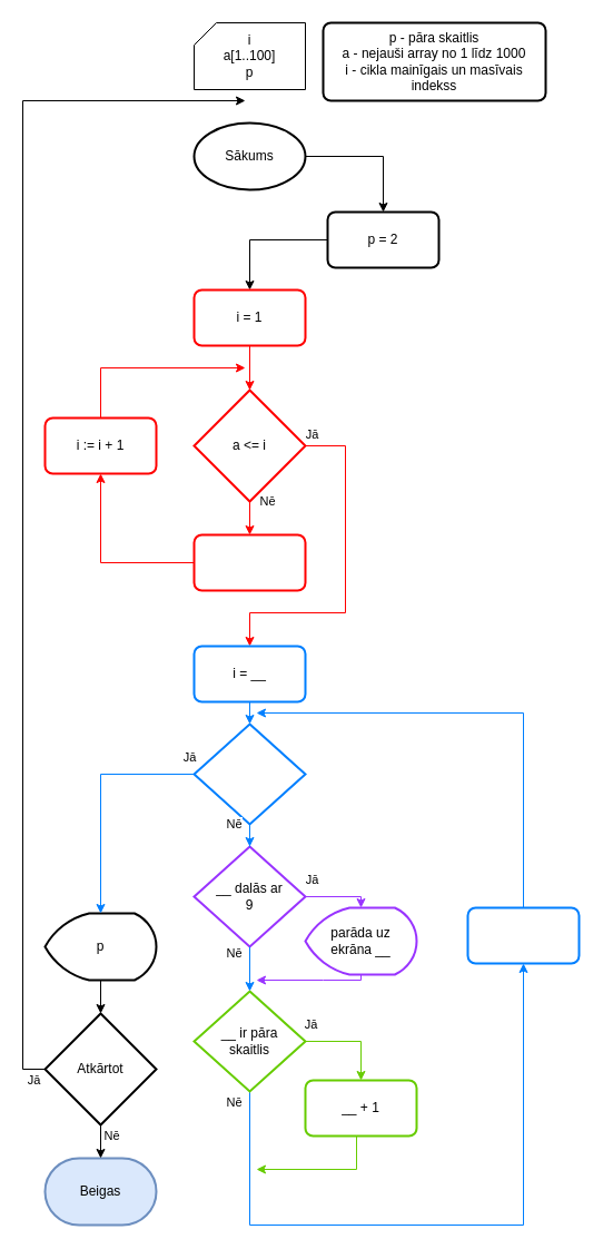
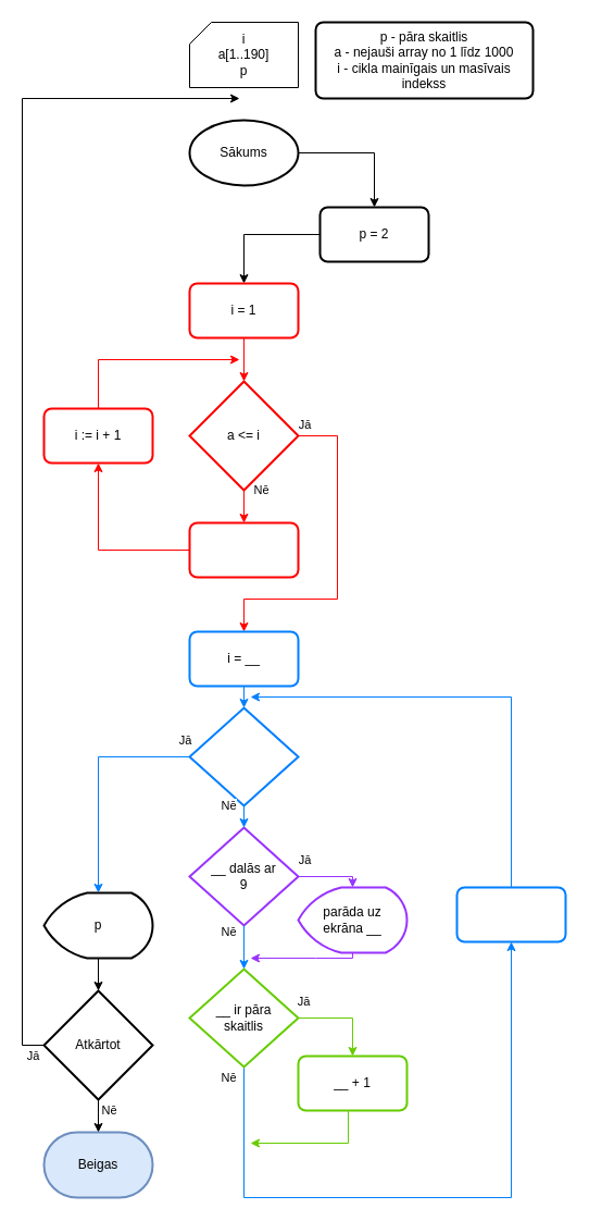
  <mxCell id="0" />
  <mxCell id="1" parent="0" />
- <mxCell id="2" value="i&lt;br&gt;a[1..100]&lt;br&gt;p" style="verticalLabelPosition=middle;verticalAlign=middle;html=1;shape=card;whiteSpace=wrap;size=20;arcSize=12;labelPosition=center;align=center;" parent="1" vertex="1"><mxGeometry x="174" y="20" width="100" height="60" as="geometry" /></mxCell>
+ <mxCell id="2" value="i&lt;br&gt;a[1..190]&lt;br&gt;p" style="verticalLabelPosition=middle;verticalAlign=middle;html=1;shape=card;whiteSpace=wrap;size=20;arcSize=12;labelPosition=center;align=center;" parent="1" vertex="1"><mxGeometry x="174" y="20" width="100" height="60" as="geometry" /></mxCell>
  <mxCell id="3" style="edgeStyle=orthogonalEdgeStyle;rounded=0;orthogonalLoop=1;jettySize=auto;html=1;entryX=0.5;entryY=0;entryDx=0;entryDy=0;" parent="1" source="4" target="6" edge="1"><mxGeometry relative="1" as="geometry" /></mxCell>
  <mxCell id="4" value="Sākums" style="strokeWidth=2;html=1;shape=mxgraph.flowchart.start_1;whiteSpace=wrap;" parent="1" vertex="1"><mxGeometry x="174" y="110" width="100" height="60" as="geometry" /></mxCell>
  <mxCell id="5" style="edgeStyle=orthogonalEdgeStyle;rounded=0;orthogonalLoop=1;jettySize=auto;html=1;entryX=0.5;entryY=0;entryDx=0;entryDy=0;" parent="1" source="6" target="7" edge="1"><mxGeometry relative="1" as="geometry" /></mxCell>
  <mxCell id="6" value="p = 2" style="rounded=1;whiteSpace=wrap;html=1;absoluteArcSize=1;arcSize=14;strokeWidth=2;" parent="1" vertex="1"><mxGeometry x="294" y="190" width="100" height="50" as="geometry" /></mxCell>
  <mxCell id="7" value="i = 1" style="rounded=1;whiteSpace=wrap;html=1;absoluteArcSize=1;arcSize=14;strokeWidth=2;strokeColor=#FF0000;" parent="1" vertex="1"><mxGeometry x="174" y="260" width="100" height="50" as="geometry" /></mxCell>
  <mxCell id="8" value="Nē" style="edgeStyle=orthogonalEdgeStyle;rounded=0;orthogonalLoop=1;jettySize=auto;html=1;entryX=0.5;entryY=0;entryDx=0;entryDy=0;strokeColor=#FF0000;" parent="1" source="10" target="13" edge="1"><mxGeometry x="-1" y="16" relative="1" as="geometry"><mxPoint as="offset" /></mxGeometry></mxCell>
  <mxCell id="9" value="Jā" style="edgeStyle=orthogonalEdgeStyle;rounded=0;orthogonalLoop=1;jettySize=auto;html=1;entryX=0.5;entryY=0;entryDx=0;entryDy=0;strokeColor=#FF0000;" parent="1" source="10" target="16" edge="1"><mxGeometry x="-0.96" y="10" relative="1" as="geometry"><mxPoint x="224" y="600" as="targetPoint" /><Array as="points"><mxPoint x="310" y="400" /><mxPoint x="310" y="550" /><mxPoint x="224" y="550" /></Array><mxPoint as="offset" /></mxGeometry></mxCell>
  <mxCell id="10" value="a &amp;lt;= i" style="strokeWidth=2;html=1;shape=mxgraph.flowchart.decision;whiteSpace=wrap;strokeColor=#FF0000;" parent="1" vertex="1"><mxGeometry x="174" y="350" width="100" height="100" as="geometry" /></mxCell>
  <mxCell id="11" style="edgeStyle=orthogonalEdgeStyle;rounded=0;orthogonalLoop=1;jettySize=auto;html=1;entryX=0.5;entryY=0;entryDx=0;entryDy=0;entryPerimeter=0;strokeColor=#FF0000;" parent="1" source="7" target="10" edge="1"><mxGeometry relative="1" as="geometry" /></mxCell>
  <mxCell id="12" style="edgeStyle=orthogonalEdgeStyle;rounded=0;orthogonalLoop=1;jettySize=auto;html=1;entryX=0.5;entryY=1;entryDx=0;entryDy=0;strokeColor=#FF0000;" parent="1" source="13" target="15" edge="1"><mxGeometry relative="1" as="geometry" /></mxCell>
  <mxCell id="13" value="" style="rounded=1;whiteSpace=wrap;html=1;absoluteArcSize=1;arcSize=14;strokeWidth=2;strokeColor=#FF0000;" parent="1" vertex="1"><mxGeometry x="174" y="480" width="100" height="50" as="geometry" /></mxCell>
  <mxCell id="14" style="edgeStyle=orthogonalEdgeStyle;rounded=0;orthogonalLoop=1;jettySize=auto;html=1;strokeColor=#FF0000;" parent="1" source="15" edge="1"><mxGeometry relative="1" as="geometry"><mxPoint x="220" y="330" as="targetPoint" /><Array as="points"><mxPoint x="90" y="330" /><mxPoint x="220" y="330" /></Array></mxGeometry></mxCell>
  <mxCell id="15" value="i := i + 1" style="rounded=1;whiteSpace=wrap;html=1;absoluteArcSize=1;arcSize=14;strokeWidth=2;strokeColor=#FF0000;" parent="1" vertex="1"><mxGeometry x="40" y="375" width="100" height="50" as="geometry" /></mxCell>
  <mxCell id="16" value="i = __" style="rounded=1;whiteSpace=wrap;html=1;absoluteArcSize=1;arcSize=14;strokeWidth=2;strokeColor=#007FFF;" parent="1" vertex="1"><mxGeometry x="174" y="580" width="100" height="50" as="geometry" /></mxCell>
  <mxCell id="17" value="" style="strokeWidth=2;html=1;shape=mxgraph.flowchart.decision;whiteSpace=wrap;strokeColor=#007FFF;" parent="1" vertex="1"><mxGeometry x="174" y="650" width="100" height="90" as="geometry" /></mxCell>
  <mxCell id="18" style="edgeStyle=orthogonalEdgeStyle;rounded=0;orthogonalLoop=1;jettySize=auto;html=1;exitX=0.5;exitY=1;exitDx=0;exitDy=0;entryX=0.5;entryY=0;entryDx=0;entryDy=0;entryPerimeter=0;strokeColor=#007FFF;" parent="1" source="16" target="17" edge="1"><mxGeometry relative="1" as="geometry" /></mxCell>
  <mxCell id="19" value="__ dalās ar&lt;br&gt;9" style="strokeWidth=2;html=1;shape=mxgraph.flowchart.decision;whiteSpace=wrap;strokeColor=#9933FF;" parent="1" vertex="1"><mxGeometry x="174" y="760" width="100" height="90" as="geometry" /></mxCell>
  <mxCell id="20" value="p" style="strokeWidth=2;html=1;shape=mxgraph.flowchart.display;whiteSpace=wrap;" parent="1" vertex="1"><mxGeometry x="40" y="820" width="100" height="60" as="geometry" /></mxCell>
  <mxCell id="21" value="Jā" style="edgeStyle=orthogonalEdgeStyle;rounded=0;orthogonalLoop=1;jettySize=auto;html=1;exitX=0;exitY=0.5;exitDx=0;exitDy=0;exitPerimeter=0;" parent="1" source="22" edge="1"><mxGeometry x="-0.982" y="10" relative="1" as="geometry"><mxPoint x="220" y="90" as="targetPoint" /><Array as="points"><mxPoint x="20" y="960" /><mxPoint x="20" y="90" /></Array><mxPoint as="offset" /></mxGeometry></mxCell>
  <mxCell id="22" value="Atkārtot" style="strokeWidth=2;html=1;shape=mxgraph.flowchart.decision;whiteSpace=wrap;" parent="1" vertex="1"><mxGeometry x="40" y="910" width="100" height="100" as="geometry" /></mxCell>
  <mxCell id="23" value="Beigas" style="strokeWidth=2;html=1;shape=mxgraph.flowchart.terminator;whiteSpace=wrap;fillColor=#dae8fc;strokeColor=#6c8ebf;" parent="1" vertex="1"><mxGeometry x="40" y="1040" width="100" height="60" as="geometry" /></mxCell>
  <mxCell id="24" value="Nē" style="edgeStyle=orthogonalEdgeStyle;rounded=0;orthogonalLoop=1;jettySize=auto;html=1;entryX=0.5;entryY=0;entryDx=0;entryDy=0;entryPerimeter=0;" parent="1" source="22" target="23" edge="1"><mxGeometry x="0.2" y="10" relative="1" as="geometry"><mxPoint as="offset" /></mxGeometry></mxCell>
  <mxCell id="25" style="edgeStyle=orthogonalEdgeStyle;rounded=0;orthogonalLoop=1;jettySize=auto;html=1;entryX=0.5;entryY=0;entryDx=0;entryDy=0;entryPerimeter=0;" parent="1" source="20" target="22" edge="1"><mxGeometry relative="1" as="geometry" /></mxCell>
  <mxCell id="26" value="Jā" style="edgeStyle=orthogonalEdgeStyle;rounded=0;orthogonalLoop=1;jettySize=auto;html=1;entryX=0.5;entryY=0;entryDx=0;entryDy=0;entryPerimeter=0;strokeColor=#007FFF;" parent="1" source="17" target="20" edge="1"><mxGeometry x="-0.964" y="-15" relative="1" as="geometry"><mxPoint as="offset" /></mxGeometry></mxCell>
  <mxCell id="27" style="edgeStyle=orthogonalEdgeStyle;rounded=0;orthogonalLoop=1;jettySize=auto;html=1;strokeColor=#9933FF;exitX=0.5;exitY=1;exitDx=0;exitDy=0;exitPerimeter=0;" parent="1" source="28" edge="1"><mxGeometry relative="1" as="geometry"><mxPoint x="230" y="880" as="targetPoint" /><Array as="points"><mxPoint x="290" y="880" /><mxPoint x="290" y="880" /></Array></mxGeometry></mxCell>
  <mxCell id="28" value="parāda uz &lt;br&gt;ekrāna __" style="strokeWidth=2;html=1;shape=mxgraph.flowchart.display;whiteSpace=wrap;strokeColor=#9933FF;" parent="1" vertex="1"><mxGeometry x="274" y="815" width="100" height="60" as="geometry" /></mxCell>
  <mxCell id="29" value="Nē" style="edgeStyle=orthogonalEdgeStyle;rounded=0;orthogonalLoop=1;jettySize=auto;html=1;entryX=0.5;entryY=0;entryDx=0;entryDy=0;entryPerimeter=0;strokeColor=#007FFF;" parent="1" source="17" target="19" edge="1"><mxGeometry x="0.333" y="-14" relative="1" as="geometry"><mxPoint as="offset" /></mxGeometry></mxCell>
  <mxCell id="30" style="edgeStyle=orthogonalEdgeStyle;rounded=0;orthogonalLoop=1;jettySize=auto;html=1;strokeColor=#66CC00;" parent="1" source="31" edge="1"><mxGeometry relative="1" as="geometry"><mxPoint x="230" y="1050" as="targetPoint" /><Array as="points"><mxPoint x="320" y="1050" /></Array></mxGeometry></mxCell>
  <mxCell id="31" value="__ + 1" style="rounded=1;whiteSpace=wrap;html=1;absoluteArcSize=1;arcSize=14;strokeWidth=2;strokeColor=#66CC00;" parent="1" vertex="1"><mxGeometry x="274" y="970" width="100" height="50" as="geometry" /></mxCell>
  <mxCell id="32" value="Jā" style="edgeStyle=orthogonalEdgeStyle;rounded=0;orthogonalLoop=1;jettySize=auto;html=1;entryX=0.5;entryY=0;entryDx=0;entryDy=0;entryPerimeter=0;strokeColor=#9933FF;exitX=1;exitY=0.5;exitDx=0;exitDy=0;exitPerimeter=0;" parent="1" source="19" target="28" edge="1"><mxGeometry x="-0.816" y="15" relative="1" as="geometry"><Array as="points"><mxPoint x="324" y="805" /></Array><mxPoint as="offset" /></mxGeometry></mxCell>
  <mxCell id="33" value="Jā" style="edgeStyle=orthogonalEdgeStyle;rounded=0;orthogonalLoop=1;jettySize=auto;html=1;exitX=1;exitY=0.5;exitDx=0;exitDy=0;exitPerimeter=0;entryX=0.5;entryY=0;entryDx=0;entryDy=0;strokeColor=#66CC00;" parent="1" source="35" target="31" edge="1"><mxGeometry x="-0.874" y="15" relative="1" as="geometry"><mxPoint as="offset" /></mxGeometry></mxCell>
  <mxCell id="34" value="Nē" style="edgeStyle=orthogonalEdgeStyle;rounded=0;orthogonalLoop=1;jettySize=auto;html=1;entryX=0.5;entryY=1;entryDx=0;entryDy=0;strokeColor=#007FFF;" parent="1" source="35" target="38" edge="1"><mxGeometry x="-0.968" y="-14" relative="1" as="geometry"><Array as="points"><mxPoint x="224" y="1100" /><mxPoint x="470" y="1100" /></Array><mxPoint as="offset" /></mxGeometry></mxCell>
  <mxCell id="35" value="__ ir pāra&lt;br&gt;skaitlis" style="strokeWidth=2;html=1;shape=mxgraph.flowchart.decision;whiteSpace=wrap;strokeColor=#66CC00;" parent="1" vertex="1"><mxGeometry x="174" y="890" width="100" height="90" as="geometry" /></mxCell>
  <mxCell id="36" value="Nē" style="edgeStyle=orthogonalEdgeStyle;rounded=0;orthogonalLoop=1;jettySize=auto;html=1;entryX=0.5;entryY=0;entryDx=0;entryDy=0;entryPerimeter=0;strokeColor=#007FFF;" parent="1" source="19" target="35" edge="1"><mxGeometry x="-0.714" y="-14" relative="1" as="geometry"><mxPoint as="offset" /></mxGeometry></mxCell>
  <mxCell id="37" style="edgeStyle=orthogonalEdgeStyle;rounded=0;orthogonalLoop=1;jettySize=auto;html=1;strokeColor=#007FFF;" parent="1" source="38" edge="1"><mxGeometry relative="1" as="geometry"><mxPoint x="230" y="640" as="targetPoint" /><Array as="points"><mxPoint x="470" y="640" /></Array></mxGeometry></mxCell>
  <mxCell id="38" value="" style="rounded=1;whiteSpace=wrap;html=1;absoluteArcSize=1;arcSize=14;strokeWidth=2;strokeColor=#007FFF;" parent="1" vertex="1"><mxGeometry x="420" y="815" width="100" height="50" as="geometry" /></mxCell>
  <mxCell id="39" value="p - pāra skaitlis&lt;br&gt;a - nejauši array no 1 līdz 1000&lt;br&gt;i - cikla mainīgais un masīvais indekss" style="rounded=1;whiteSpace=wrap;html=1;absoluteArcSize=1;arcSize=14;strokeWidth=2;" parent="1" vertex="1"><mxGeometry x="290" y="20" width="200" height="70" as="geometry" /></mxCell>
